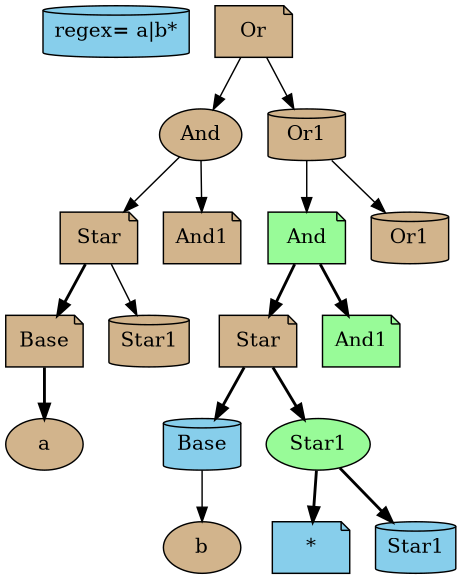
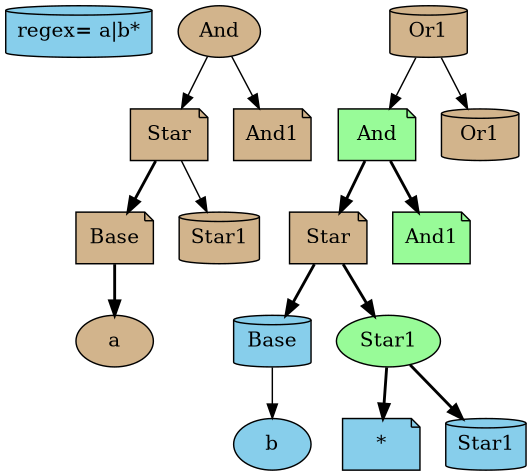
  digraph {
    node [fillcolor=tan shape=note style=filled]
    edge [style=solid]
    n1 [fillcolor=skyblue label="regex= a|b*" shape=cylinder]
-   n2 [label=Or]
    n3 [label=And shape=ellipse]
    n4 [label=Or1 shape=cylinder]
    n5 [label=Star]
    n6 [label=And1]
    n7 [fillcolor=palegreen label=And]
    n8 [label=Or1 shape=cylinder]
    n9 [label=Base]
    n10 [label=Star1 shape=cylinder]
    n11 [label=a shape=ellipse]
    n12 [label=Star]
    n13 [fillcolor=palegreen label=And1]
    n14 [fillcolor=skyblue label=Base shape=cylinder]
    n15 [fillcolor=palegreen label=Star1 shape=ellipse]
-   n16 [label=b shape=ellipse]
+   n16 [fillcolor=skyblue label=b shape=ellipse]
    n17 [fillcolor=skyblue label="*"]
    n18 [fillcolor=skyblue label=Star1 shape=cylinder]
-   n2 -> n3
-   n2 -> n4
    n3 -> n5
    n3 -> n6
    n4 -> n7
    n4 -> n8
    n5 -> n9 [style=bold]
    n5 -> n10
    n7 -> n12 [style=bold]
    n7 -> n13 [style=bold]
    n9 -> n11 [style=bold]
    n12 -> n14 [style=bold]
    n12 -> n15 [style=bold]
    n14 -> n16
    n15 -> n17 [style=bold]
    n15 -> n18 [style=bold]
  }
